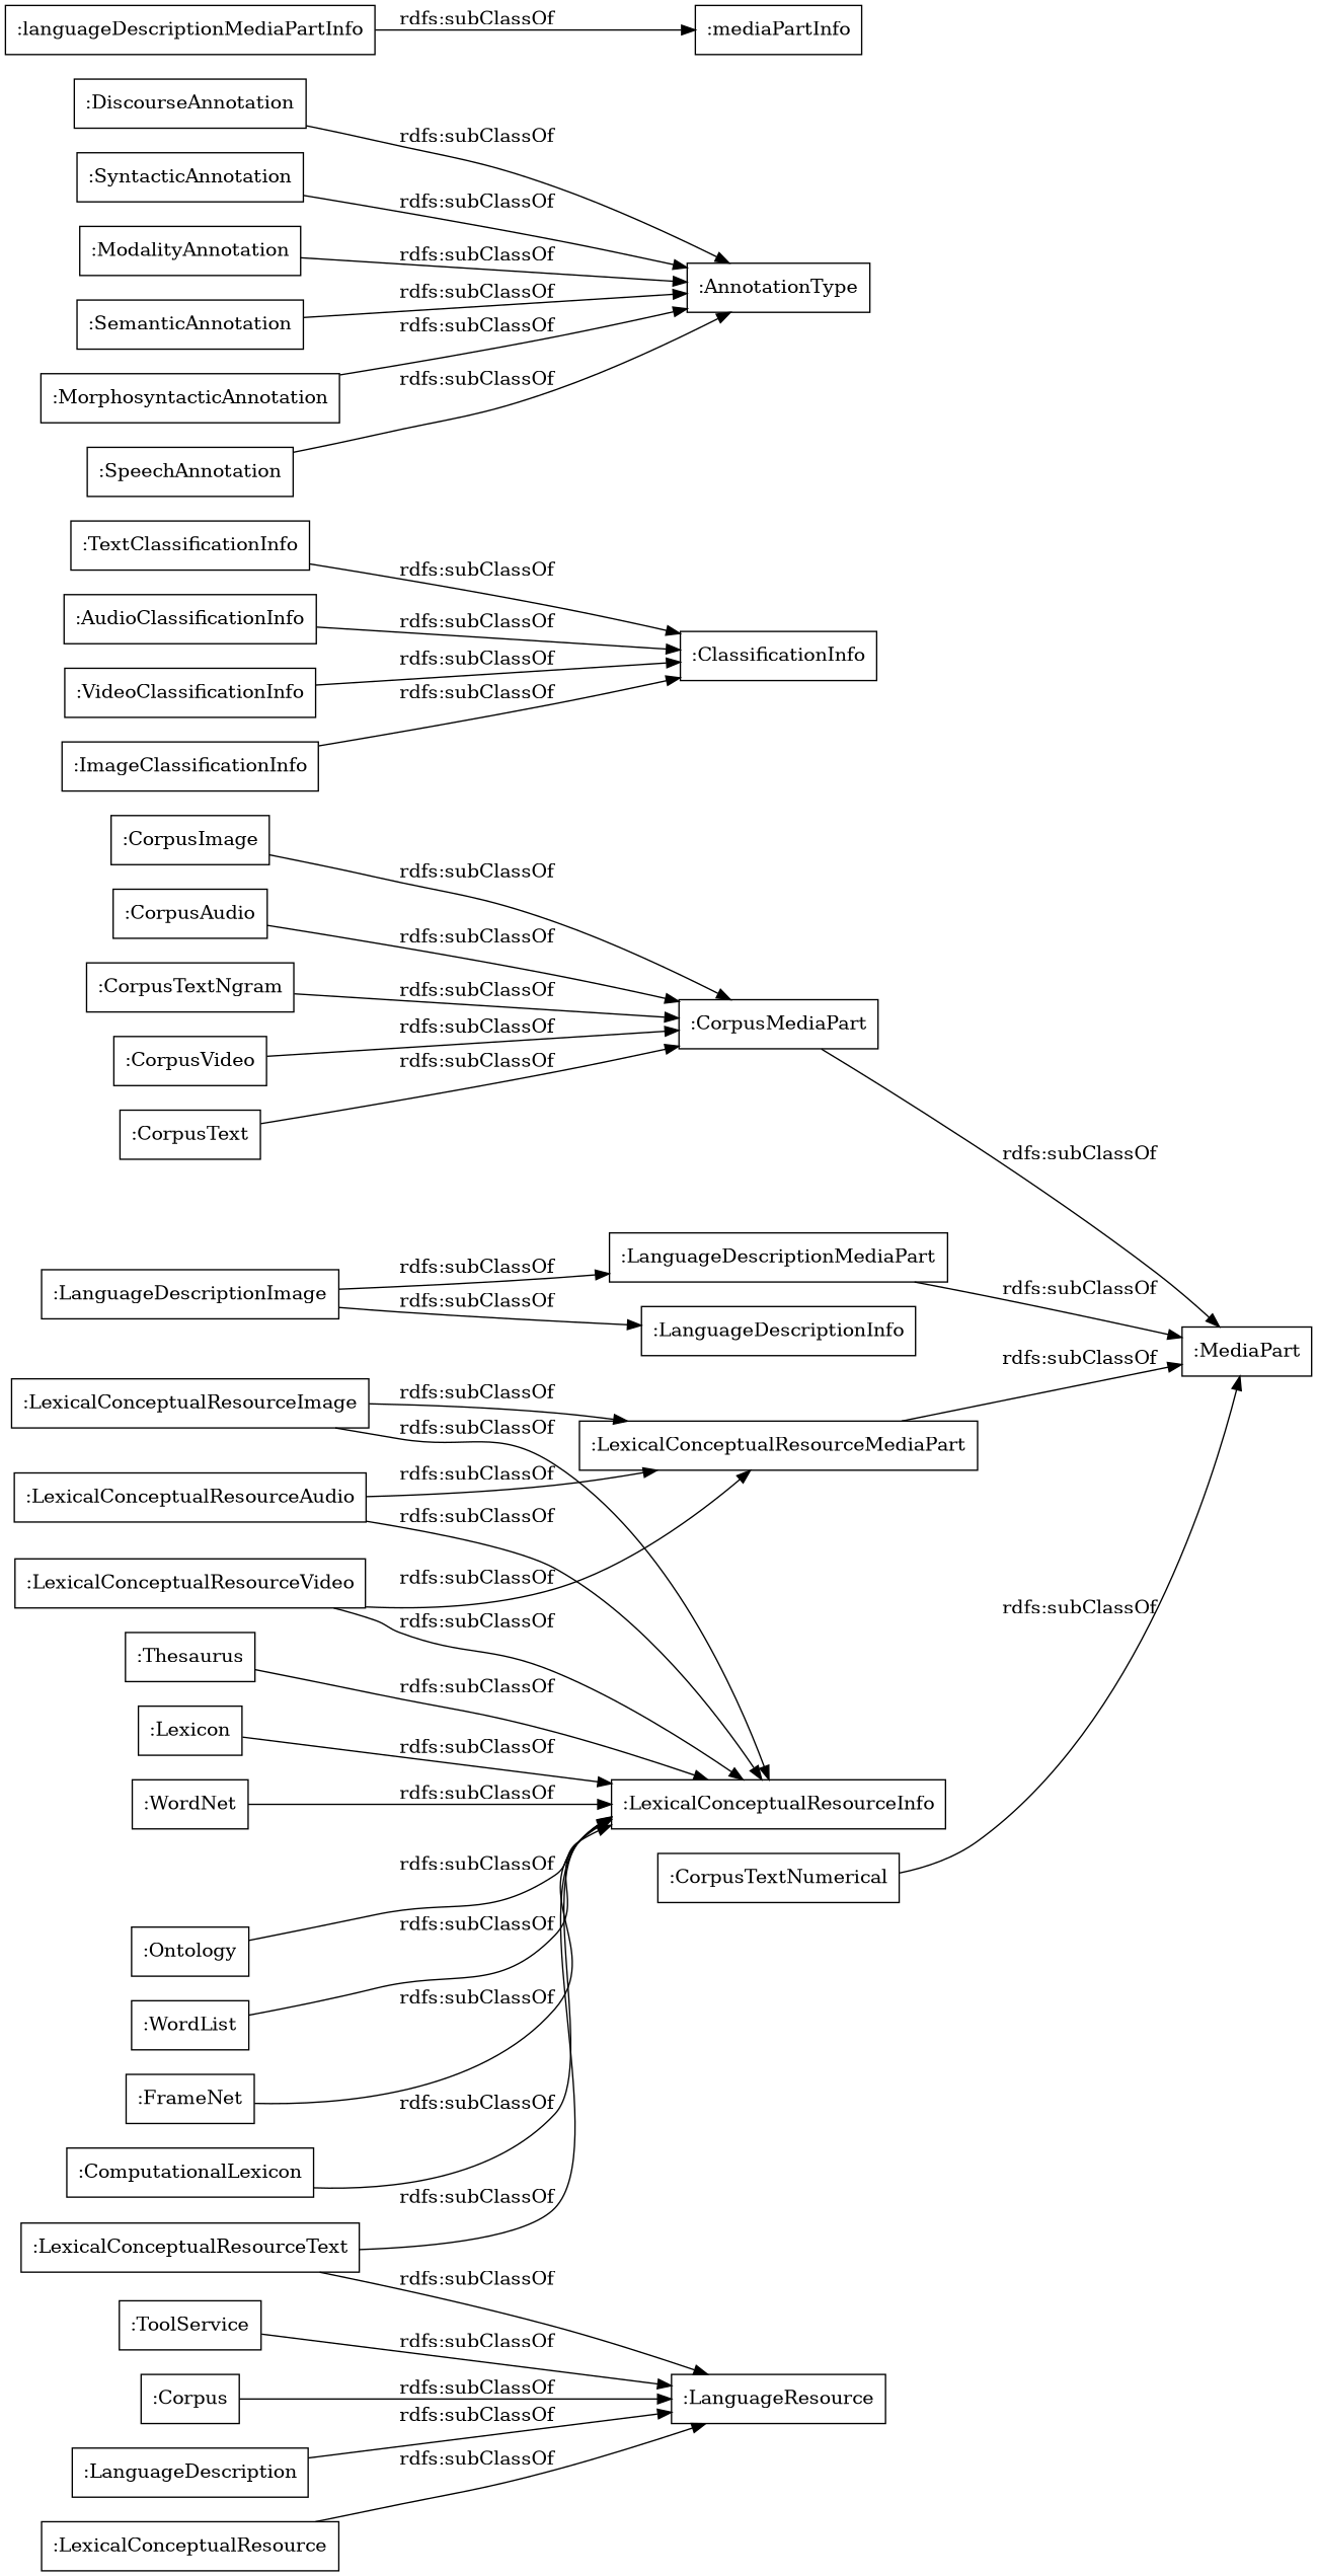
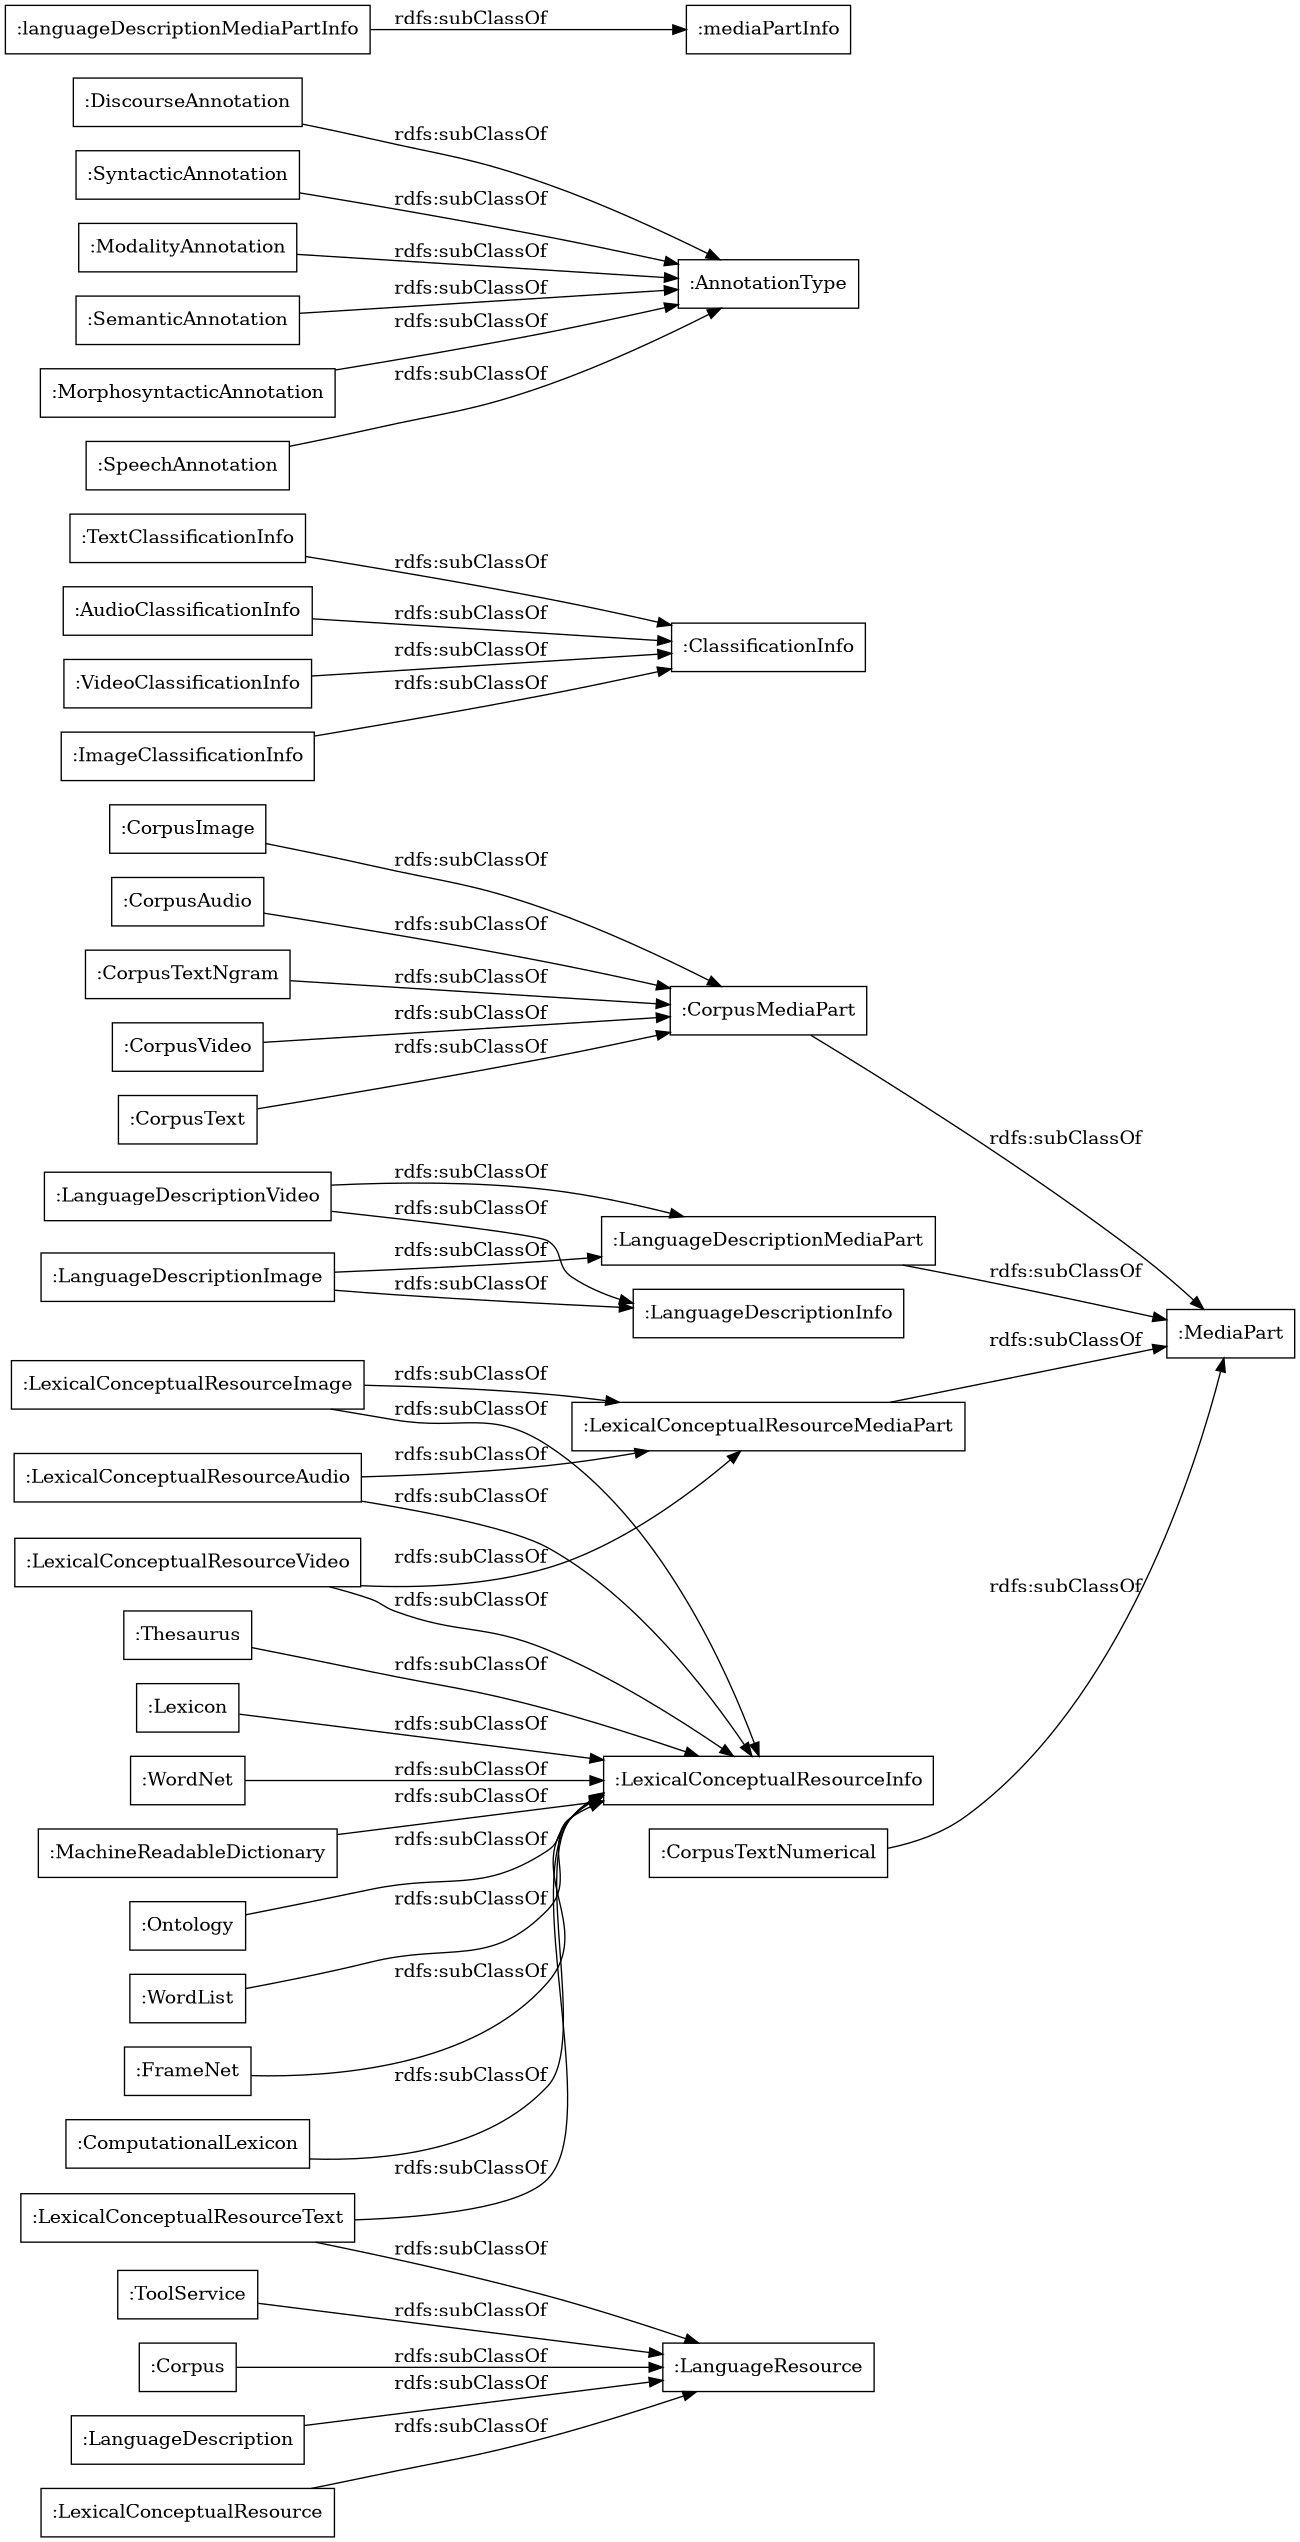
  digraph {
    rankdir=LR
    node [color=black shape=rectangle]
    ":LexicalConceptualResourceAudio"
    ":LexicalConceptualResourceInfo"
    ":LexicalConceptualResourceMediaPart"
    ":MediaPart"
    ":CorpusVideo"
    ":CorpusMediaPart"
    ":Ontology"
    ":WordList"
+   ":LanguageDescriptionVideo"
    ":LanguageDescriptionMediaPart"
    ":LanguageDescriptionInfo"
    ":FrameNet"
    ":CorpusText"
    ":LexicalConceptualResourceVideo"
    ":CorpusImage"
    ":LexicalConceptualResourceText"
    ":LanguageResource"
    ":CorpusAudio"
+   ":MachineReadableDictionary"
    ":CorpusTextNumerical"
    ":LexicalConceptualResourceImage"
    ":ComputationalLexicon"
    ":Thesaurus"
    ":ToolService"
    ":Lexicon"
    ":LanguageDescriptionImage"
    ":Corpus"
    ":LanguageDescription"
    ":WordNet"
    ":LexicalConceptualResource"
    ":CorpusTextNgram"
    ":TextClassificationInfo"
    ":ClassificationInfo"
    ":DiscourseAnnotation"
    ":AnnotationType"
    ":SyntacticAnnotation"
    ":ModalityAnnotation"
    ":AudioClassificationInfo"
    ":SemanticAnnotation"
    ":VideoClassificationInfo"
    ":MorphosyntacticAnnotation"
    ":ImageClassificationInfo"
    ":languageDescriptionMediaPartInfo"
    ":mediaPartInfo"
    ":SpeechAnnotation"
    ":LexicalConceptualResourceAudio" -> ":LexicalConceptualResourceInfo" [label="rdfs:subClassOf"]
    ":LexicalConceptualResourceAudio" -> ":LexicalConceptualResourceMediaPart" [label="rdfs:subClassOf"]
    ":LexicalConceptualResourceMediaPart" -> ":MediaPart" [label="rdfs:subClassOf"]
    ":CorpusVideo" -> ":CorpusMediaPart" [label="rdfs:subClassOf"]
    ":CorpusMediaPart" -> ":MediaPart" [label="rdfs:subClassOf"]
    ":Ontology" -> ":LexicalConceptualResourceInfo" [label="rdfs:subClassOf"]
    ":WordList" -> ":LexicalConceptualResourceInfo" [label="rdfs:subClassOf"]
+   ":LanguageDescriptionVideo" -> ":LanguageDescriptionMediaPart" [label="rdfs:subClassOf"]
+   ":LanguageDescriptionVideo" -> ":LanguageDescriptionInfo" [label="rdfs:subClassOf"]
    ":LanguageDescriptionMediaPart" -> ":MediaPart" [label="rdfs:subClassOf"]
    ":FrameNet" -> ":LexicalConceptualResourceInfo" [label="rdfs:subClassOf"]
    ":CorpusText" -> ":CorpusMediaPart" [label="rdfs:subClassOf"]
    ":LexicalConceptualResourceVideo" -> ":LexicalConceptualResourceInfo" [label="rdfs:subClassOf"]
    ":LexicalConceptualResourceVideo" -> ":LexicalConceptualResourceMediaPart" [label="rdfs:subClassOf"]
    ":CorpusImage" -> ":CorpusMediaPart" [label="rdfs:subClassOf"]
    ":LexicalConceptualResourceText" -> ":LexicalConceptualResourceInfo" [label="rdfs:subClassOf"]
    ":LexicalConceptualResourceText" -> ":LanguageResource" [label="rdfs:subClassOf"]
    ":CorpusAudio" -> ":CorpusMediaPart" [label="rdfs:subClassOf"]
+   ":MachineReadableDictionary" -> ":LexicalConceptualResourceInfo" [label="rdfs:subClassOf"]
    ":CorpusTextNumerical" -> ":MediaPart" [label="rdfs:subClassOf"]
    ":LexicalConceptualResourceImage" -> ":LexicalConceptualResourceInfo" [label="rdfs:subClassOf"]
    ":LexicalConceptualResourceImage" -> ":LexicalConceptualResourceMediaPart" [label="rdfs:subClassOf"]
    ":ComputationalLexicon" -> ":LexicalConceptualResourceInfo" [label="rdfs:subClassOf"]
    ":Thesaurus" -> ":LexicalConceptualResourceInfo" [label="rdfs:subClassOf"]
    ":ToolService" -> ":LanguageResource" [label="rdfs:subClassOf"]
    ":Lexicon" -> ":LexicalConceptualResourceInfo" [label="rdfs:subClassOf"]
    ":LanguageDescriptionImage" -> ":LanguageDescriptionMediaPart" [label="rdfs:subClassOf"]
    ":LanguageDescriptionImage" -> ":LanguageDescriptionInfo" [label="rdfs:subClassOf"]
    ":Corpus" -> ":LanguageResource" [label="rdfs:subClassOf"]
    ":LanguageDescription" -> ":LanguageResource" [label="rdfs:subClassOf"]
    ":WordNet" -> ":LexicalConceptualResourceInfo" [label="rdfs:subClassOf"]
    ":LexicalConceptualResource" -> ":LanguageResource" [label="rdfs:subClassOf"]
    ":CorpusTextNgram" -> ":CorpusMediaPart" [label="rdfs:subClassOf"]
    ":TextClassificationInfo" -> ":ClassificationInfo" [label="rdfs:subClassOf"]
    ":DiscourseAnnotation" -> ":AnnotationType" [label="rdfs:subClassOf"]
    ":SyntacticAnnotation" -> ":AnnotationType" [label="rdfs:subClassOf"]
    ":ModalityAnnotation" -> ":AnnotationType" [label="rdfs:subClassOf"]
    ":AudioClassificationInfo" -> ":ClassificationInfo" [label="rdfs:subClassOf"]
    ":SemanticAnnotation" -> ":AnnotationType" [label="rdfs:subClassOf"]
    ":VideoClassificationInfo" -> ":ClassificationInfo" [label="rdfs:subClassOf"]
    ":MorphosyntacticAnnotation" -> ":AnnotationType" [label="rdfs:subClassOf"]
    ":ImageClassificationInfo" -> ":ClassificationInfo" [label="rdfs:subClassOf"]
    ":languageDescriptionMediaPartInfo" -> ":mediaPartInfo" [label="rdfs:subClassOf"]
    ":SpeechAnnotation" -> ":AnnotationType" [label="rdfs:subClassOf"]
  }
